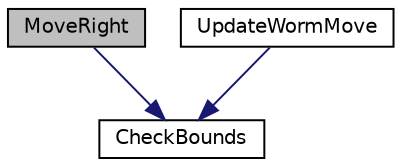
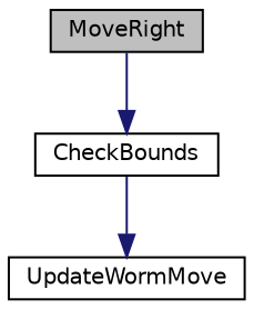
  digraph {
    rankdir=TB
    node [color=black fillcolor=white fontname=Helvetica fontsize=10 shape=record style=filled]
    edge [color=midnightblue fontname=Helvetica fontsize=10 labelfontname=Helvetica labelfontsize=10 style=solid]
    n1 [fillcolor=grey75 fontcolor=black height=0.2 label=MoveRight width=0.4]
    n2 [height=0.2 label=CheckBounds width=0.4]
    n3 [height=0.2 label=UpdateWormMove width=0.4]
    n1 -> n2
-   n3 -> n2
+   n2 -> n3
  }
